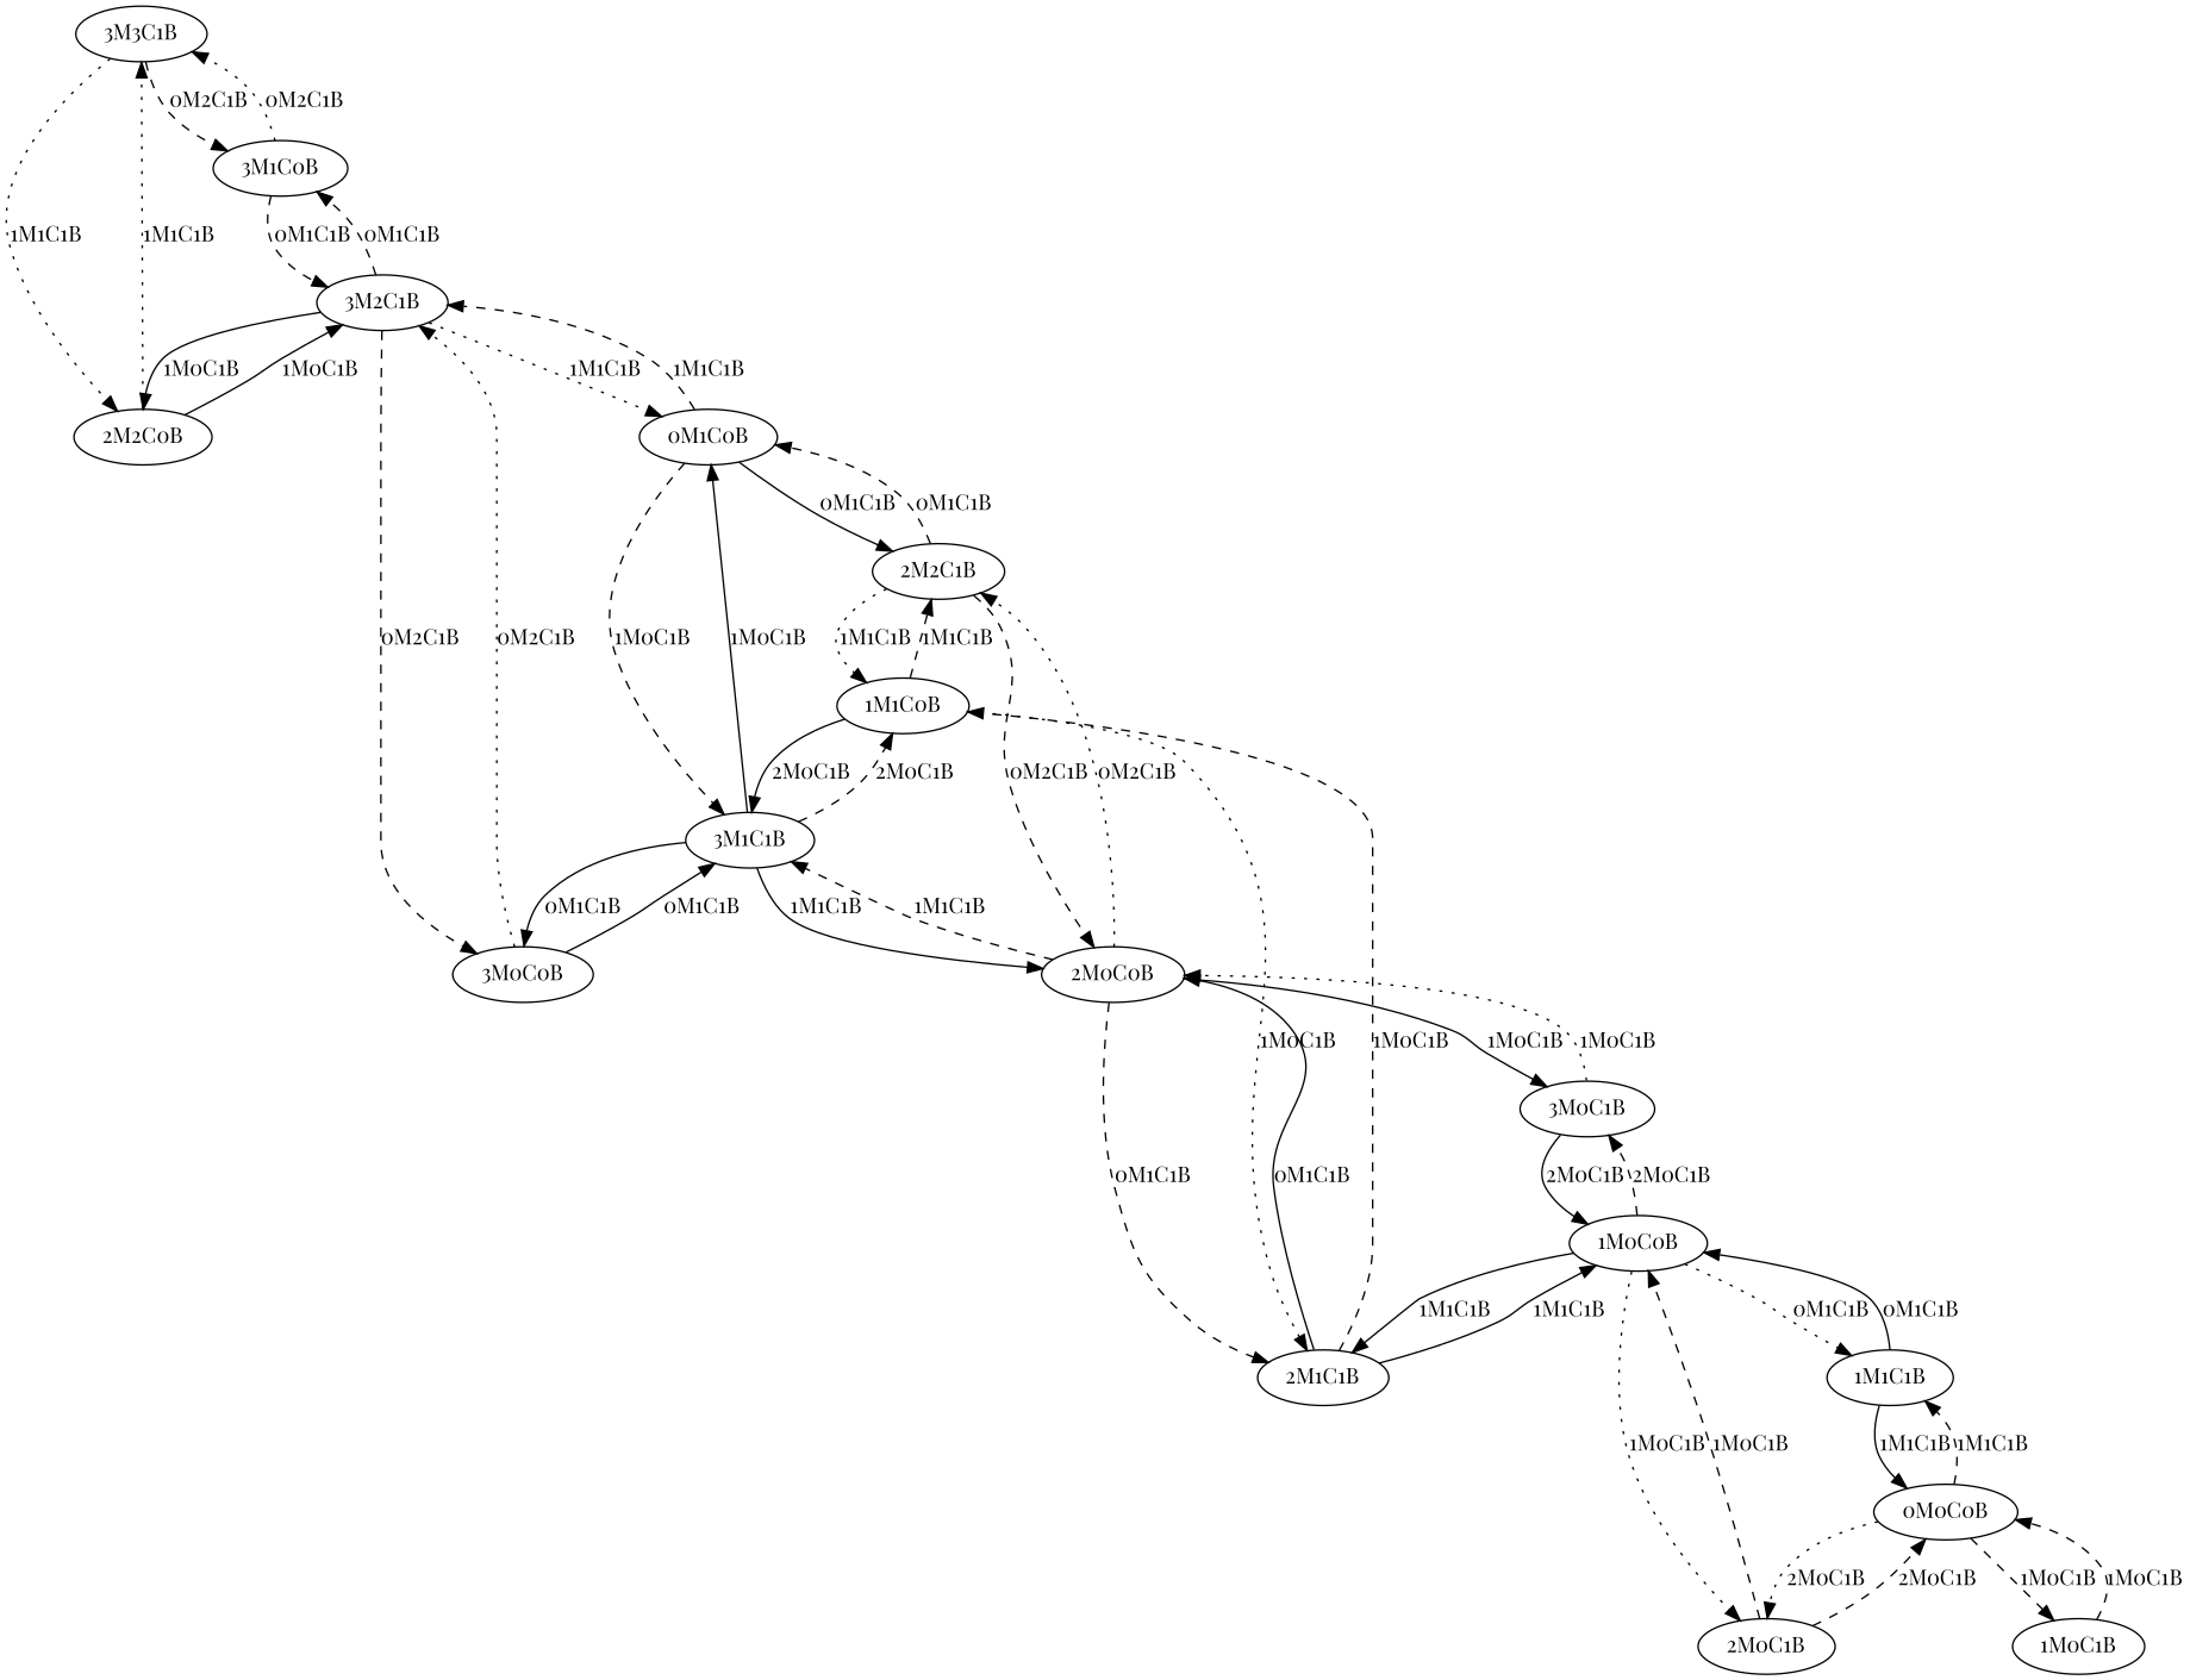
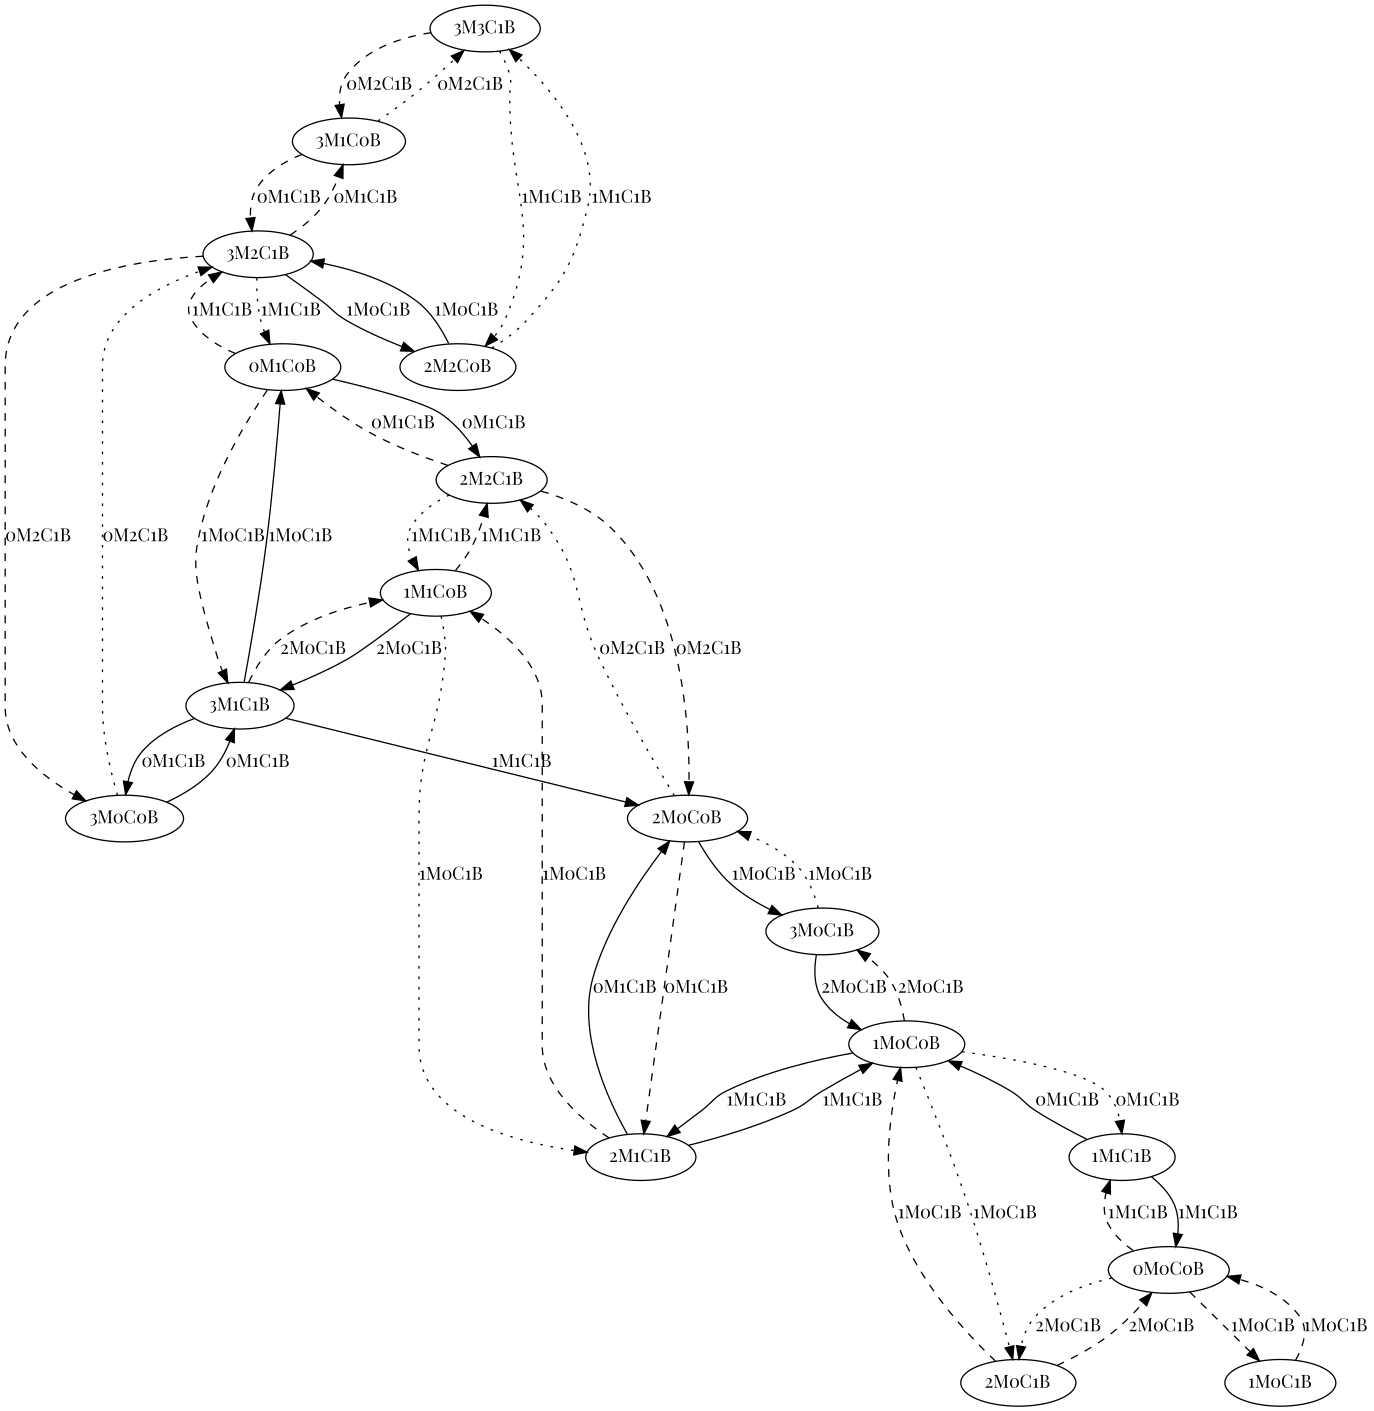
  digraph {
    fontname="Playfair Display"
    rankdir=TB
    node [fontname="Playfair Display"]
    edge [fontname="Playfair Display" style=dashed]
    "3M3C1B"
    "3M1C0B"
    "2M2C0B"
    "3M2C1B"
    "3M0C0B"
    n6 [label="0M1C0B"]
    "3M1C1B"
    "2M2C1B"
    "2M0C0B"
    "1M1C0B"
    "2M1C1B"
    "3M0C1B"
    "1M0C0B"
    "2M0C1B"
    "1M1C1B"
    "0M0C0B"
    "1M0C1B"
    "3M3C1B" -> "3M1C0B" [label="0M2C1B"]
    "3M3C1B" -> "2M2C0B" [label="1M1C1B" style=dotted]
    "3M1C0B" -> "3M3C1B" [label="0M2C1B" style=dotted]
    "3M1C0B" -> "3M2C1B" [label="0M1C1B"]
    "2M2C0B" -> "3M3C1B" [label="1M1C1B" style=dotted]
    "2M2C0B" -> "3M2C1B" [label="1M0C1B" style=solid]
    "3M2C1B" -> "3M1C0B" [label="0M1C1B"]
    "3M2C1B" -> "2M2C0B" [label="1M0C1B" style=solid]
    "3M2C1B" -> "3M0C0B" [label="0M2C1B"]
    "3M2C1B" -> n6 [label="1M1C1B" style=dotted]
    "3M0C0B" -> "3M2C1B" [label="0M2C1B" style=dotted]
    "3M0C0B" -> "3M1C1B" [label="0M1C1B" style=solid]
    n6 -> "3M2C1B" [label="1M1C1B"]
    n6 -> "3M1C1B" [label="1M0C1B"]
    n6 -> "2M2C1B" [label="0M1C1B" style=solid]
    "3M1C1B" -> "3M0C0B" [label="0M1C1B" style=solid]
    "3M1C1B" -> n6 [label="1M0C1B" style=solid]
    "3M1C1B" -> "2M0C0B" [label="1M1C1B" style=solid]
    "3M1C1B" -> "1M1C0B" [label="2M0C1B"]
    "2M2C1B" -> n6 [label="0M1C1B"]
    "2M2C1B" -> "2M0C0B" [label="0M2C1B"]
    "2M2C1B" -> "1M1C0B" [label="1M1C1B" style=dotted]
-   "2M0C0B" -> "3M1C1B" [label="1M1C1B"]
    "2M0C0B" -> "2M2C1B" [label="0M2C1B" style=dotted]
    "2M0C0B" -> "2M1C1B" [label="0M1C1B"]
    "2M0C0B" -> "3M0C1B" [label="1M0C1B" style=solid]
    "1M1C0B" -> "3M1C1B" [label="2M0C1B" style=solid]
    "1M1C0B" -> "2M2C1B" [label="1M1C1B"]
    "1M1C0B" -> "2M1C1B" [label="1M0C1B" style=dotted]
    "2M1C1B" -> "2M0C0B" [label="0M1C1B" style=solid]
    "2M1C1B" -> "1M1C0B" [label="1M0C1B"]
    "2M1C1B" -> "1M0C0B" [label="1M1C1B" style=solid]
    "3M0C1B" -> "2M0C0B" [label="1M0C1B" style=dotted]
    "3M0C1B" -> "1M0C0B" [label="2M0C1B" style=solid]
    "1M0C0B" -> "2M1C1B" [label="1M1C1B" style=solid]
    "1M0C0B" -> "3M0C1B" [label="2M0C1B"]
    "1M0C0B" -> "2M0C1B" [label="1M0C1B" style=dotted]
    "1M0C0B" -> "1M1C1B" [label="0M1C1B" style=dotted]
    "2M0C1B" -> "1M0C0B" [label="1M0C1B"]
    "2M0C1B" -> "0M0C0B" [label="2M0C1B"]
    "1M1C1B" -> "1M0C0B" [label="0M1C1B" style=solid]
    "1M1C1B" -> "0M0C0B" [label="1M1C1B" style=solid]
    "0M0C0B" -> "2M0C1B" [label="2M0C1B" style=dotted]
    "0M0C0B" -> "1M1C1B" [label="1M1C1B"]
    "0M0C0B" -> "1M0C1B" [label="1M0C1B"]
    "1M0C1B" -> "0M0C0B" [label="1M0C1B"]
  }
